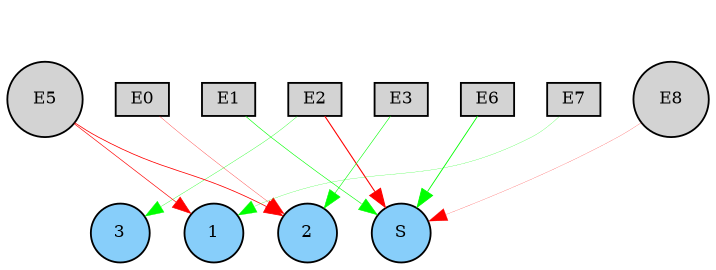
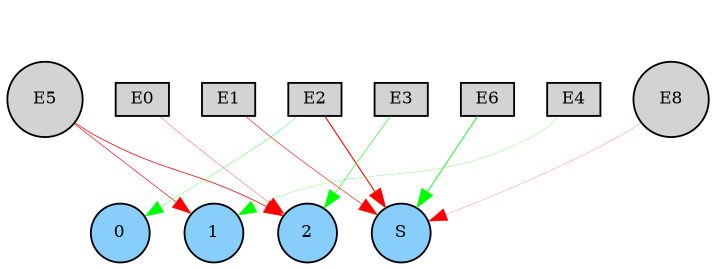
  digraph {
    node [fillcolor=lightgray fontsize=9 shape=box style=filled]
    edge [style=solid]
    E0 [height=0.2 width=0.2]
    E1 [height=0.2 width=0.2]
    E2 [height=0.2 width=0.2]
    E3 [height=0.2 width=0.2]
    E5 [height=0.2 shape=circle width=0.2]
    E6 [height=0.2 width=0.2]
-   E7 [height=0.2 width=0.2]
+   E7 [height=0.2 width=0.2 label=E4]
    E8 [height=0.2 shape=circle width=0.2]
-   0 [fillcolor=lightskyblue height=0.2 shape=circle width=0.2 label=3]
+   0 [fillcolor=lightskyblue height=0.2 shape=circle width=0.2]
    1 [fillcolor=lightskyblue height=0.2 shape=circle width=0.2]
    2 [fillcolor=lightskyblue height=0.2 shape=circle width=0.2]
    S [fillcolor=lightskyblue height=0.2 shape=circle width=0.2]
    subgraph sub_1 {
      rank=source
      E0
      E1
      E2
      E3
      E5
      E6
      E7
      E8
    }
    subgraph sub_2 {
      rank=sink
      0
      1
      2
      S
    }
    E0 -> E1 [style=invis]
    E0 -> 2 [color=red penwidth=0.17057217381928097]
    E1 -> E2 [style=invis]
-   E1 -> S [color=green penwidth=0.3236910634186603]
+   E1 -> S [color=red penwidth=0.3236910634186603]
    E2 -> E3 [style=invis]
    E2 -> 0 [color=green penwidth=0.1858008326658523]
    E2 -> S [color=red penwidth=0.5946373384767056]
    E3 -> 2 [color=green penwidth=0.313337096203277]
    E5 -> E6 [style=invis]
    E5 -> 1 [color=red penwidth=0.35460451234996904]
    E5 -> 2 [color=red penwidth=0.42475654530191476]
    E6 -> E7 [style=invis]
    E6 -> S [color=green penwidth=0.47634530082087245]
    E7 -> E8 [style=invis]
    E7 -> 1 [color=green penwidth=0.1308017971536514]
    E8 -> S [color=red penwidth=0.11251868653468834]
    0 -> 1 [style=invis]
    1 -> 2 [style=invis]
    2 -> S [style=invis]
  }
